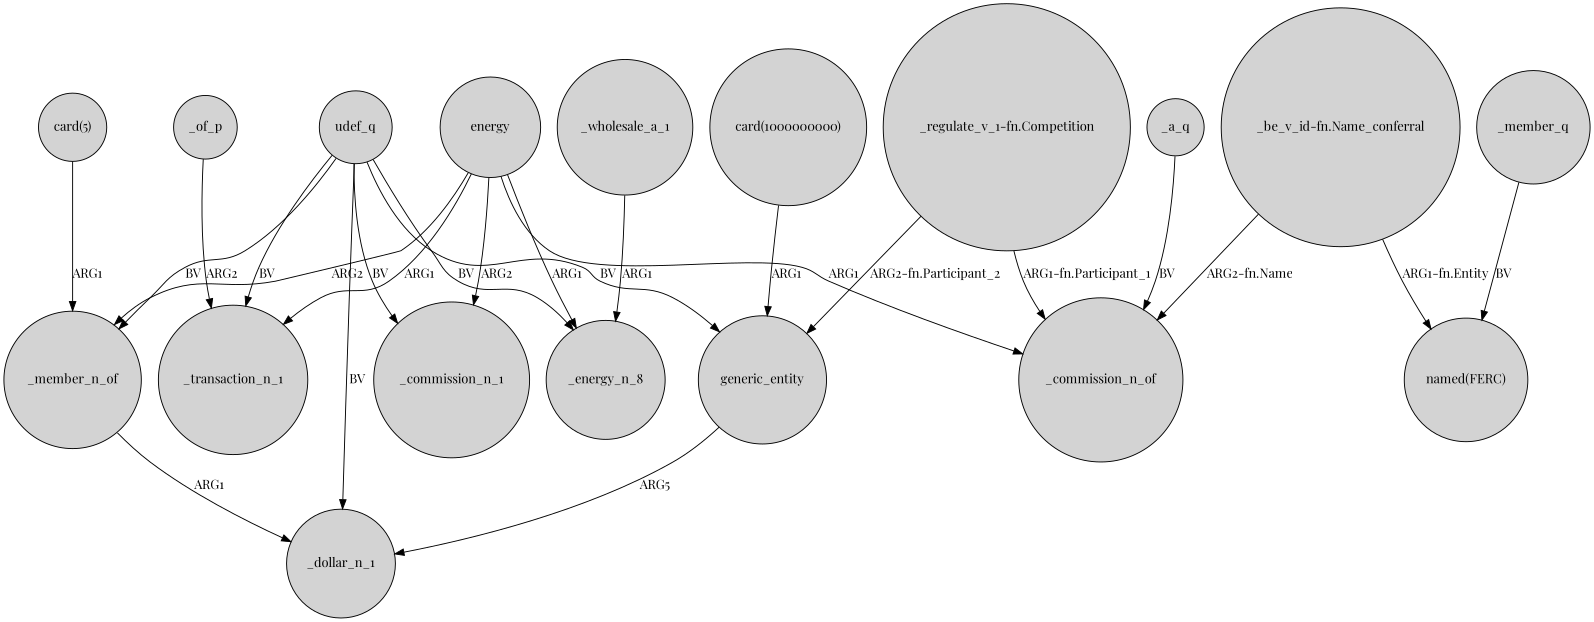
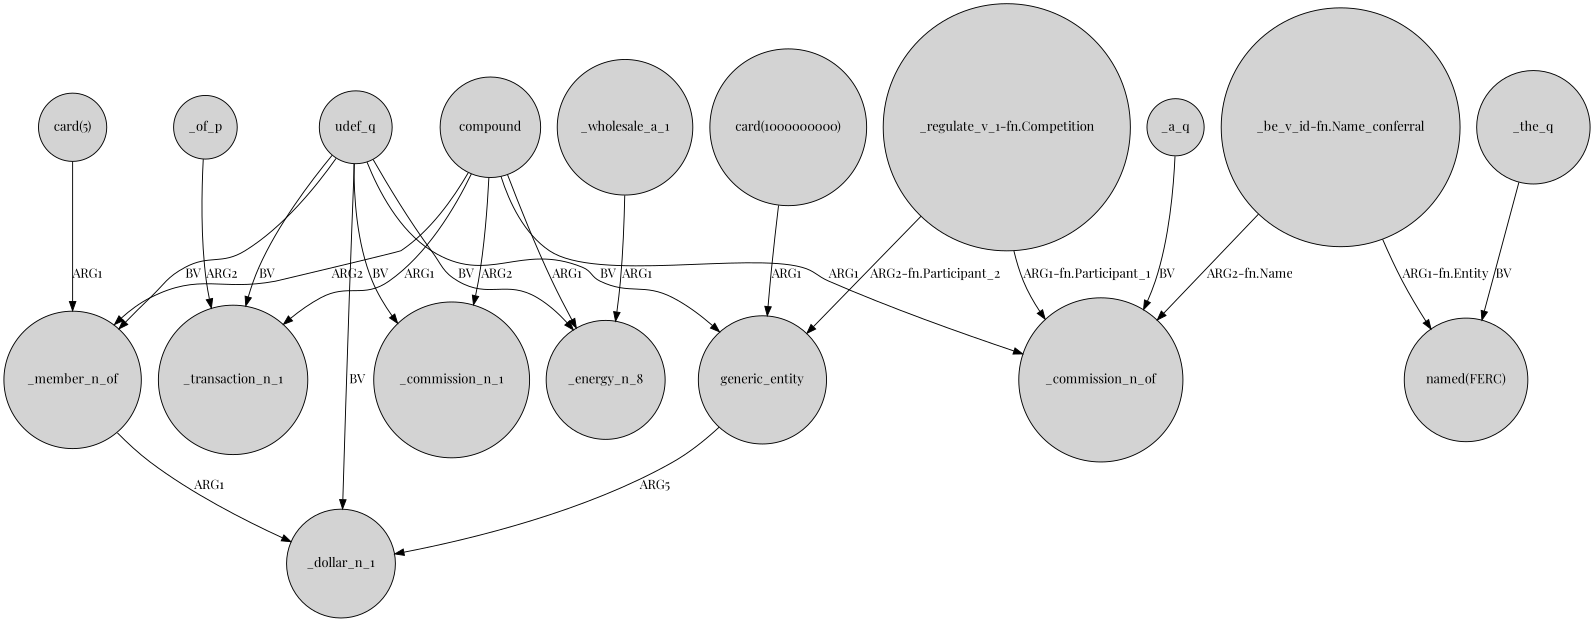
  digraph {
    fontname="Playfair Display"
    node [fontname="Playfair Display" shape=circle style=filled]
    edge [fontname="Playfair Display"]
    _of_p
    _transaction_n_1
    udef_q
    _dollar_n_1
    n5 [label=_commission_n_1]
    _member_n_of
    n7 [label=_energy_n_8]
    generic_entity
-   compound [label=energy]
+   compound
    _commission_n_of
    "card(5)"
    _a_q
    "_regulate_v_1-fn.Competition"
    _wholesale_a_1
    "_be_v_id-fn.Name_conferral"
    "named(FERC)"
    "card(1000000000)"
-   _the_q [label=_member_q]
+   _the_q
    _of_p -> _transaction_n_1 [label=ARG2]
    udef_q -> _transaction_n_1 [label=BV]
    udef_q -> _dollar_n_1 [label=BV]
    udef_q -> n5 [label=BV]
    udef_q -> _member_n_of [label=BV]
    udef_q -> n7 [label=BV]
    udef_q -> generic_entity [label=BV]
    _member_n_of -> _dollar_n_1 [label=ARG1]
    generic_entity -> _dollar_n_1 [label=ARG5]
    compound -> _transaction_n_1 [label=ARG1]
    compound -> n5 [label=ARG2]
    compound -> _member_n_of [label=ARG2]
    compound -> n7 [label=ARG1]
    compound -> _commission_n_of [label=ARG1]
    "card(5)" -> _member_n_of [label=ARG1]
    _a_q -> _commission_n_of [label=BV]
    "_regulate_v_1-fn.Competition" -> generic_entity [label="ARG2-fn.Participant_2"]
    "_regulate_v_1-fn.Competition" -> _commission_n_of [label="ARG1-fn.Participant_1"]
    _wholesale_a_1 -> n7 [label=ARG1]
    "_be_v_id-fn.Name_conferral" -> _commission_n_of [label="ARG2-fn.Name"]
    "_be_v_id-fn.Name_conferral" -> "named(FERC)" [label="ARG1-fn.Entity"]
    "card(1000000000)" -> generic_entity [label=ARG1]
    _the_q -> "named(FERC)" [label=BV]
  }
